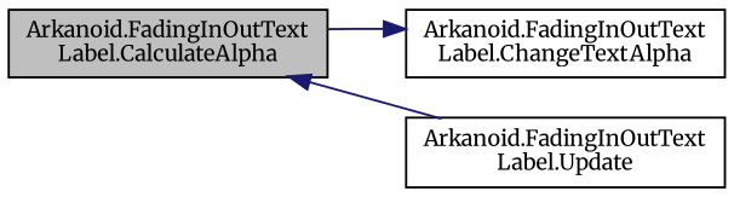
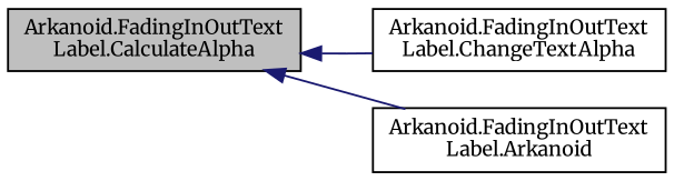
  digraph {
    fontname=Merriweather
    rankdir=LR
    node [color=black fillcolor=white fontname=Merriweather fontsize=10 shape=record style=filled]
    edge [color=midnightblue dir=back fontname=Merriweather fontsize=10 labelfontname=Helvetica labelfontsize=10 style=solid]
    n1 [fillcolor=grey75 fontcolor=black height=0.2 label="Arkanoid.FadingInOutText\lLabel.CalculateAlpha" width=0.4]
    n2 [height=0.2 label="Arkanoid.FadingInOutText\lLabel.ChangeTextAlpha" width=0.4]
-   n3 [height=0.2 label="Arkanoid.FadingInOutText\lLabel.Update" width=0.4]
-   n2 -> n1
+   n3 [height=0.2 label="Arkanoid.FadingInOutText\lLabel.Arkanoid" width=0.4]
+   n1 -> n2
    n1 -> n3
  }
